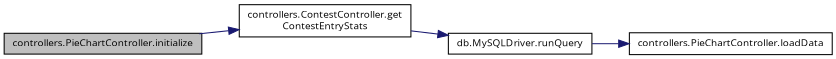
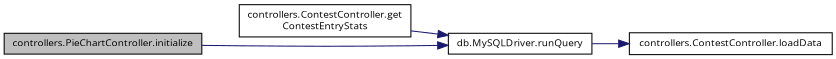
  digraph {
    fontname="Open Sans"
    rankdir=LR
    node [color=black fontname="Open Sans" fontsize=10 shape=record]
    edge [color=midnightblue fontname="Open Sans" fontsize=10 labelfontname=FreeSans labelfontsize=10 style=solid]
    n1 [fillcolor=grey75 fontcolor=black height=0.2 label="controllers.PieChartController.initialize" style=filled width=0.4]
    n2 [height=0.2 label="controllers.ContestController.get\lContestEntryStats" width=0.4]
-   n3 [height=0.2 label="controllers.PieChartController.loadData" width=0.4]
+   n3 [height=0.2 label="controllers.ContestController.loadData" width=0.4]
    n4 [height=0.2 label="db.MySQLDriver.runQuery" width=0.4]
-   n1 -> n2
+   n1 -> n4
    n2 -> n4
    n4 -> n3
  }
